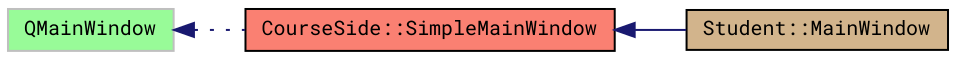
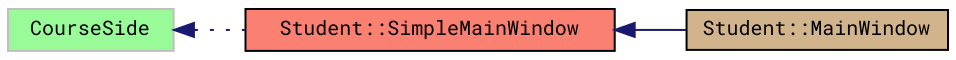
  digraph {
    fontname="Roboto Mono"
    rankdir=LR
    node [color=black fontname="Roboto Mono" fontsize=10 shape=record style=filled]
    edge [color=midnightblue dir=back fontname="Roboto Mono" fontsize=10 labelfontname=Helvetica labelfontsize=10]
-   n1 [color=grey75 fillcolor=palegreen height=0.2 label=QMainWindow width=0.4]
-   n2 [fillcolor=salmon height=0.2 label="CourseSide::SimpleMainWindow" width=0.4]
+   n1 [color=grey75 fillcolor=palegreen height=0.2 label=CourseSide width=0.4]
+   n2 [fillcolor=salmon height=0.2 label="Student::SimpleMainWindow" width=0.4]
    n3 [fillcolor=tan height=0.2 label="Student::MainWindow" width=0.4]
    n1 -> n2 [style=dotted]
    n2 -> n3 [style=solid]
  }
